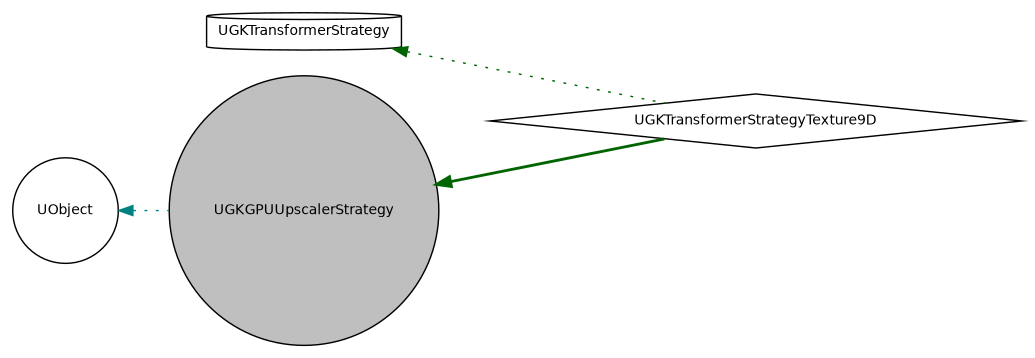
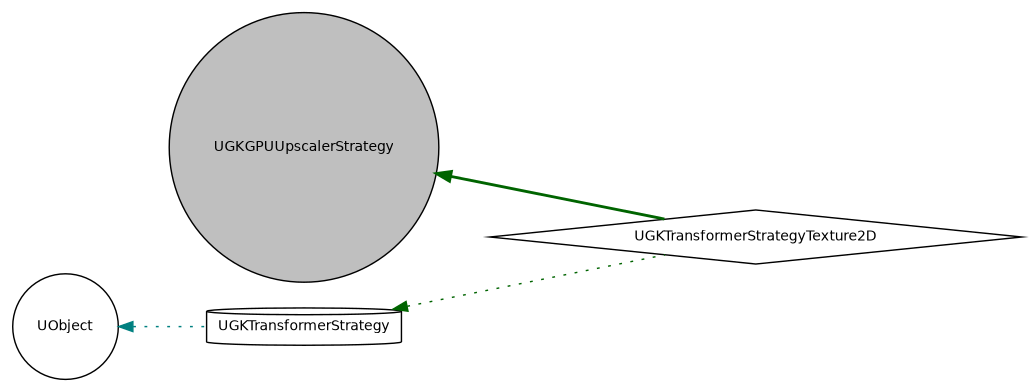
  digraph {
    fontname="DejaVu Sans"
    rankdir=LR
    node [color=black fillcolor=white fontname="DejaVu Sans" fontsize=10 shape=circle style=filled]
    edge [color=darkgreen dir=back fontname="DejaVu Sans" fontsize=10 labelfontname=Helvetica labelfontsize=10 style=dotted]
    n1 [fillcolor=grey75 fontcolor=black height=0.2 label=UGKGPUUpscalerStrategy width=0.4]
-   n2 [height=0.2 label=UGKTransformerStrategyTexture9D shape=diamond width=0.4]
+   n2 [height=0.2 label=UGKTransformerStrategyTexture2D shape=diamond width=0.4]
    n3 [height=0.2 label=UGKTransformerStrategy shape=cylinder width=0.4]
    n4 [height=0.2 label=UObject width=0.4]
    n1 -> n2 [style=bold]
    n3 -> n2
-   n4 -> n1 [color=teal]
+   n4 -> n3 [color=teal]
  }
